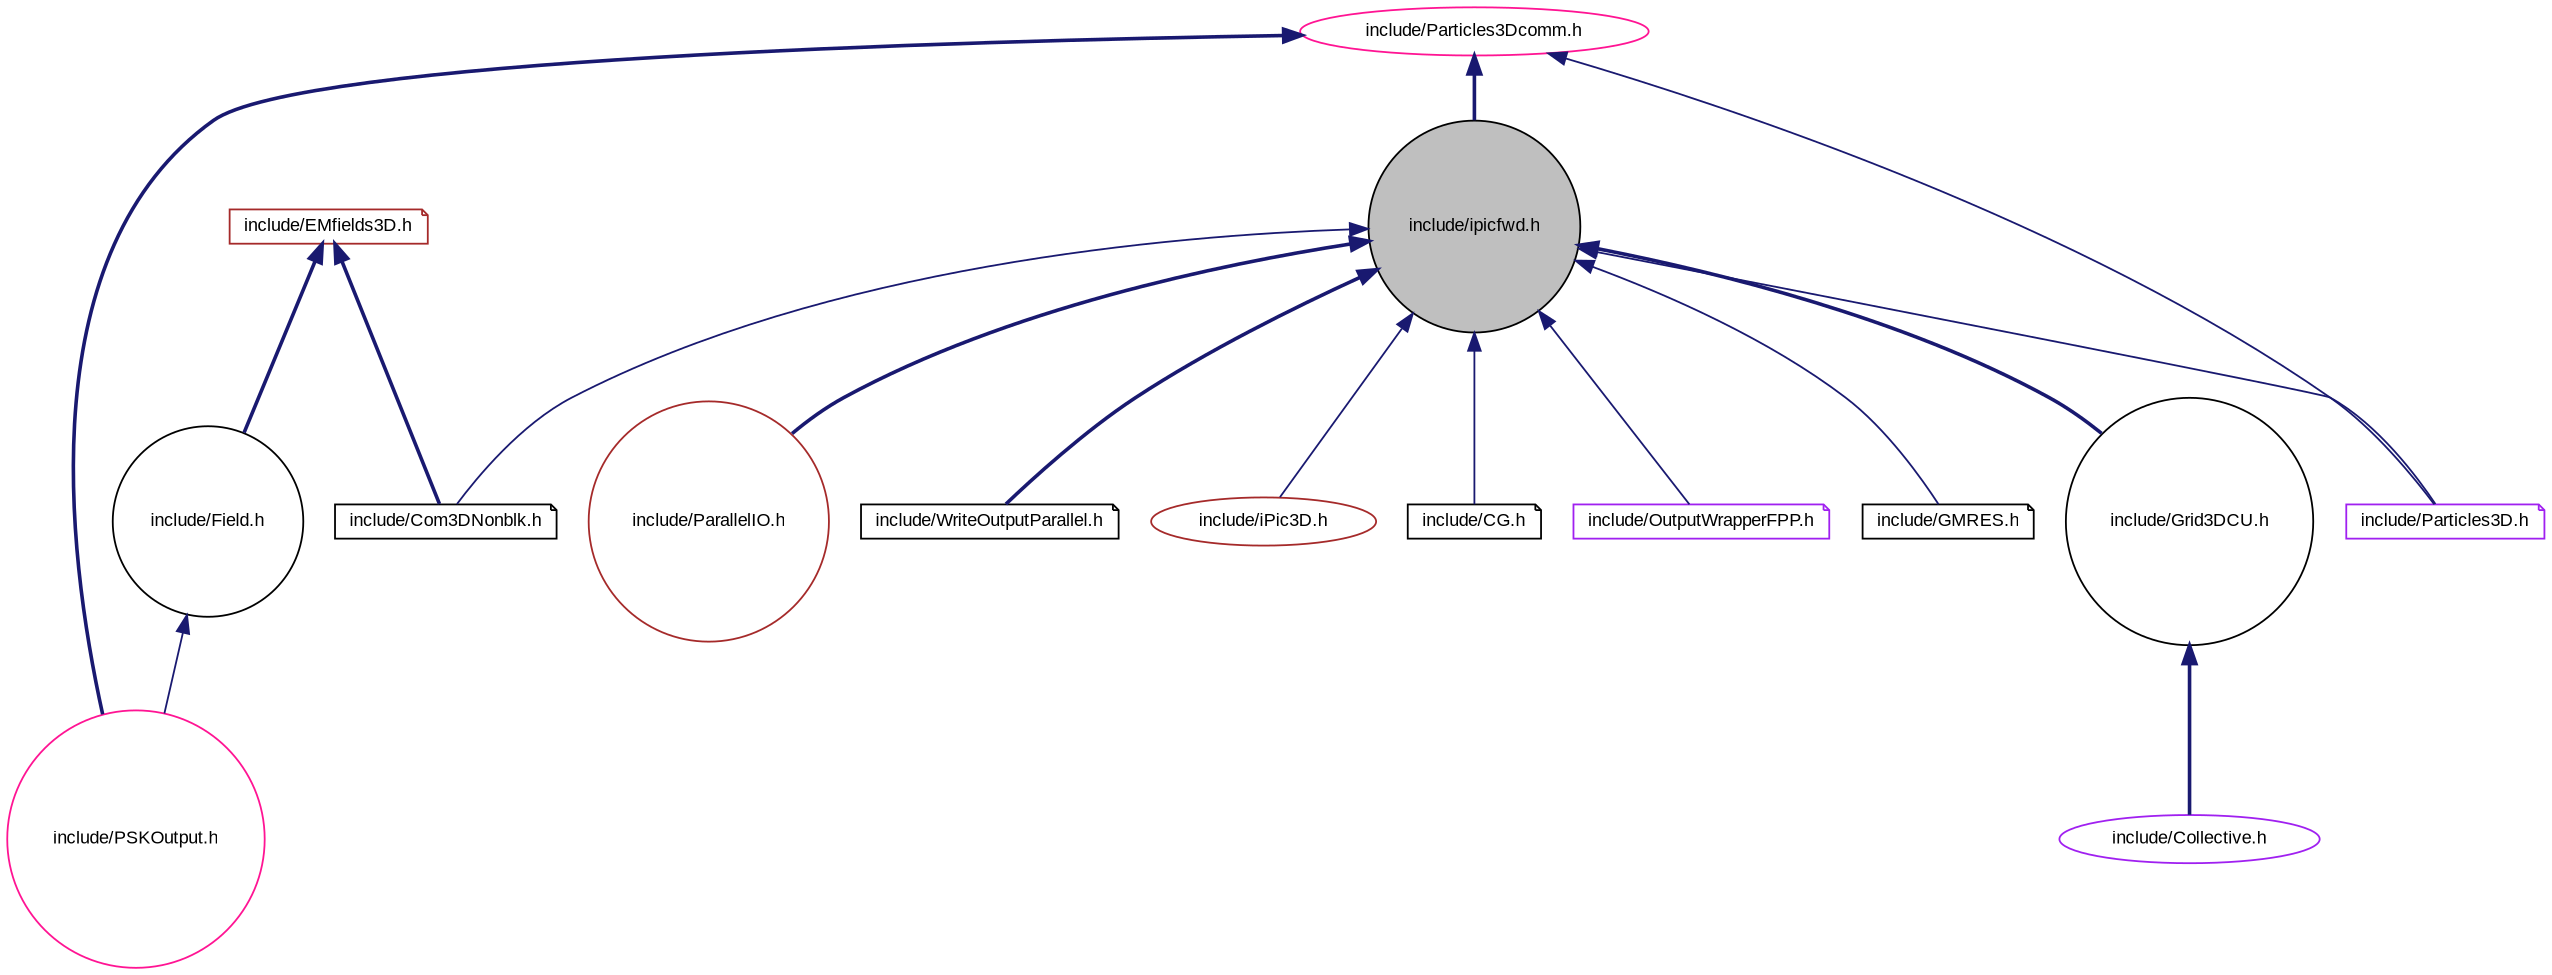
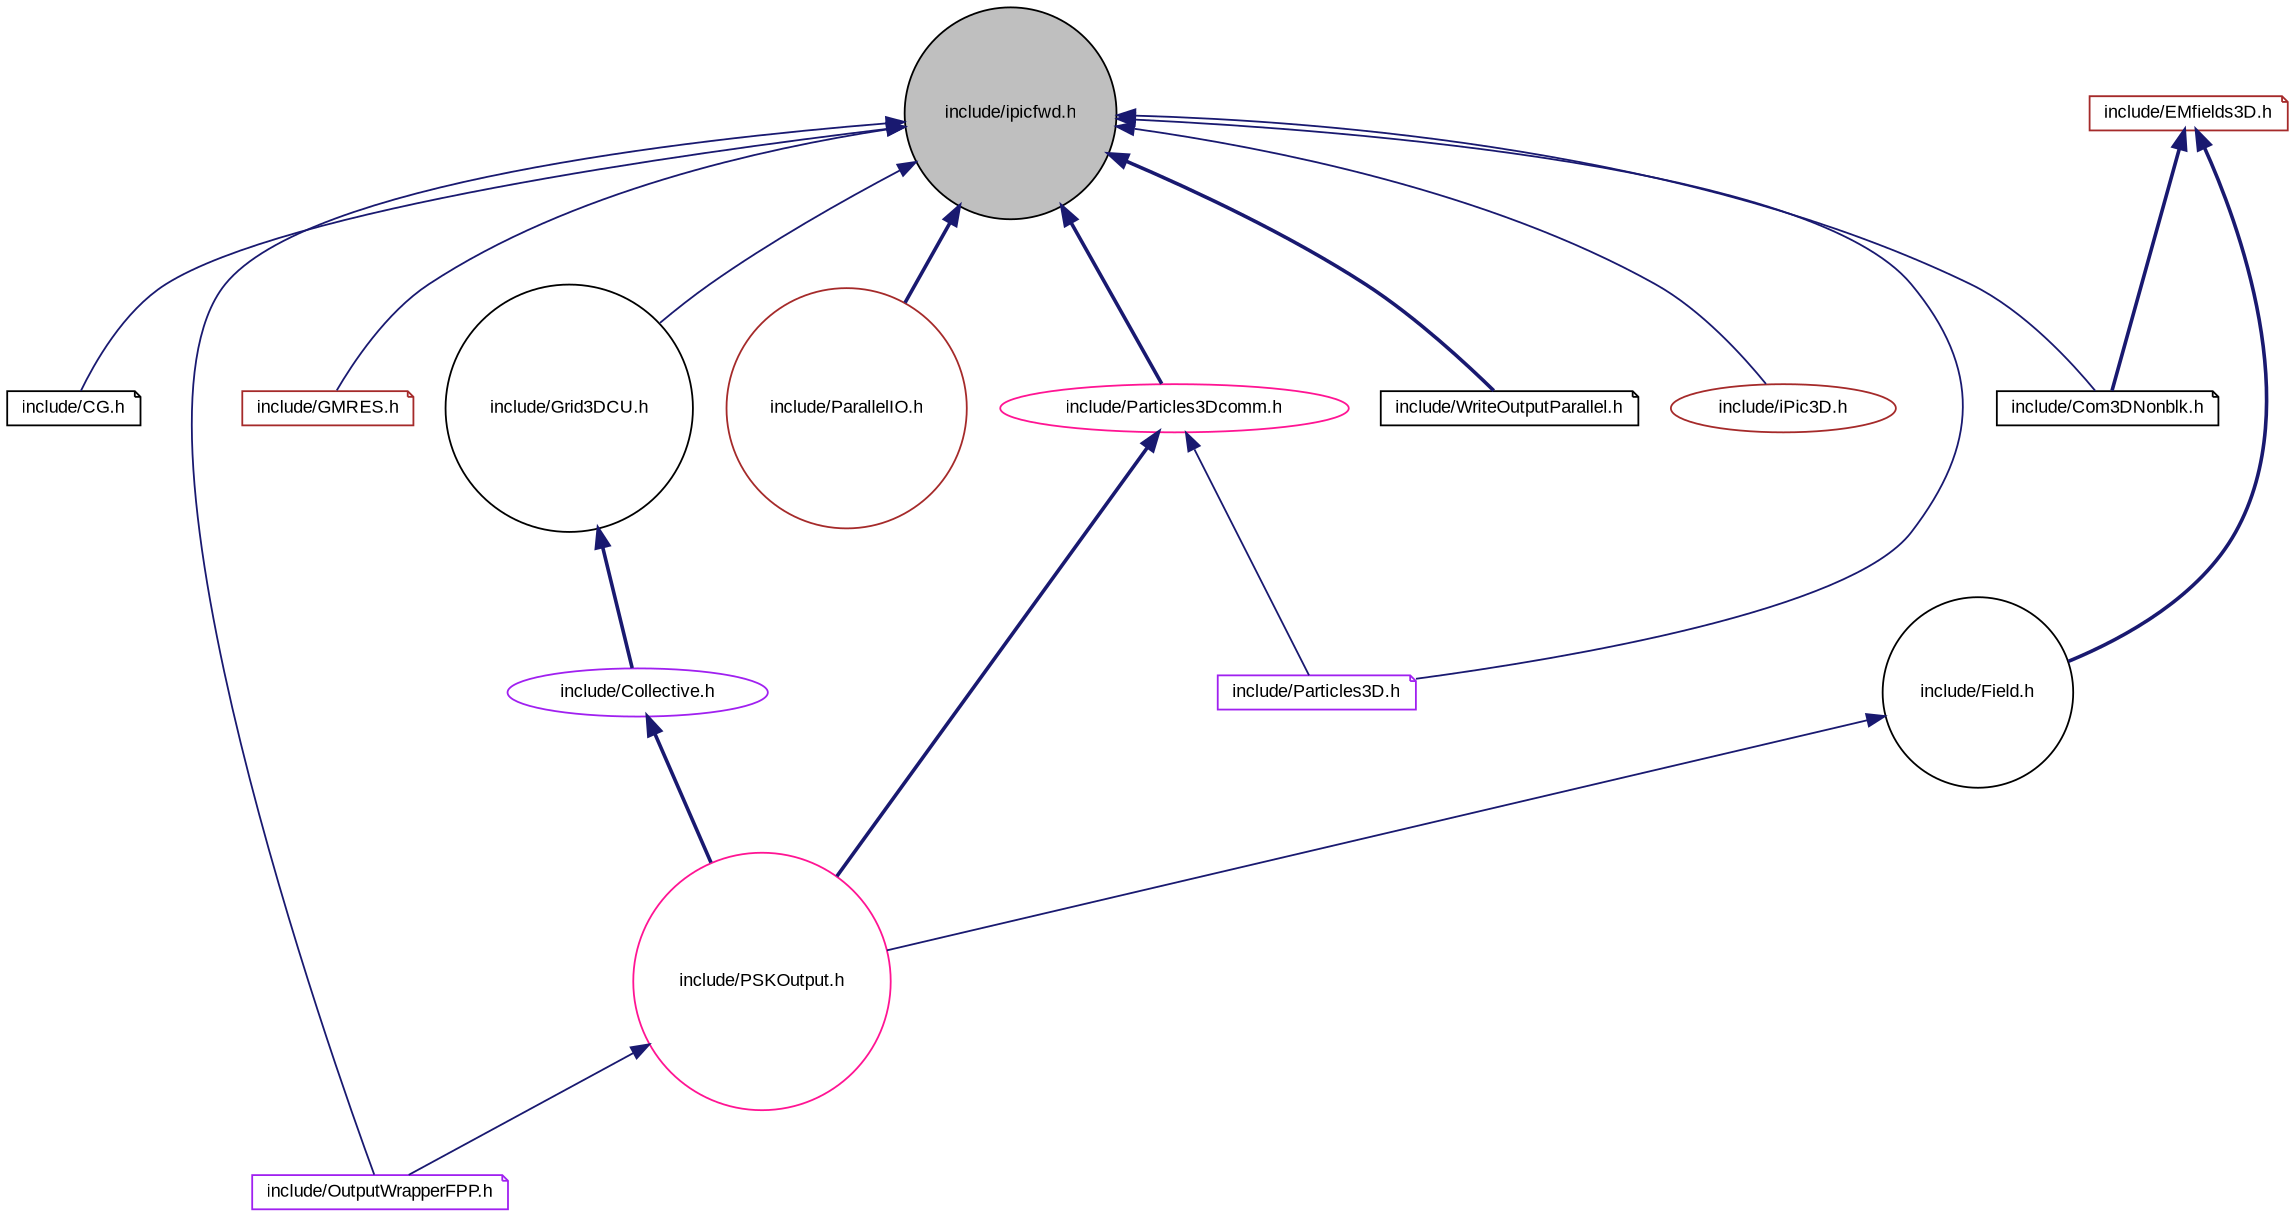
  digraph {
    fontname="Liberation Sans"
    node [color=black fillcolor=white fontname="Liberation Sans" fontsize=10 shape=note style=filled]
    edge [color=midnightblue dir=back fontname="Liberation Sans" fontsize=10 labelfontname=Helvetica labelfontsize=10 style=solid]
    n1 [fillcolor=grey75 fontcolor=black height=0.2 label="include/ipicfwd.h" shape=circle width=0.4]
    n2 [height=0.2 label="include/CG.h" width=0.4]
    n3 [height=0.2 label="include/Com3DNonblk.h" width=0.4]
    n4 [color=purple height=0.2 label="include/OutputWrapperFPP.h" width=0.4]
-   n5 [height=0.2 label="include/GMRES.h" width=0.4]
+   n5 [color=brown height=0.2 label="include/GMRES.h" width=0.4]
    n6 [height=0.2 label="include/Grid3DCU.h" shape=circle width=0.4]
    n7 [color=brown height=0.2 label="include/ParallelIO.h" shape=circle width=0.4]
    n8 [color=deeppink height=0.2 label="include/Particles3Dcomm.h" shape=ellipse width=0.4]
    n9 [height=0.2 label="include/WriteOutputParallel.h" width=0.4]
    n10 [color=brown height=0.2 label="include/iPic3D.h" shape=ellipse width=0.4]
    n11 [color=purple height=0.2 label="include/Particles3D.h" width=0.4]
    n12 [color=brown height=0.2 label="include/EMfields3D.h" width=0.4]
    n13 [height=0.2 label="include/Field.h" shape=circle width=0.4]
    n14 [color=purple height=0.2 label="include/Collective.h" shape=ellipse width=0.4]
    n15 [color=deeppink height=0.2 label="include/PSKOutput.h" shape=circle width=0.4]
    n1 -> n2
    n1 -> n3
    n1 -> n4
    n1 -> n5
-   n1 -> n6 [style=bold]
+   n1 -> n6
    n1 -> n7 [style=bold]
-   n8 -> n1 [style=bold]
+   n1 -> n8 [style=bold]
    n1 -> n9 [style=bold]
    n1 -> n10
    n1 -> n11
    n6 -> n14 [style=bold]
    n8 -> n11
    n8 -> n15 [style=bold]
    n12 -> n3 [style=bold]
    n12 -> n13 [style=bold]
    n13 -> n15
+   n14 -> n15 [style=bold]
+   n15 -> n4
  }
